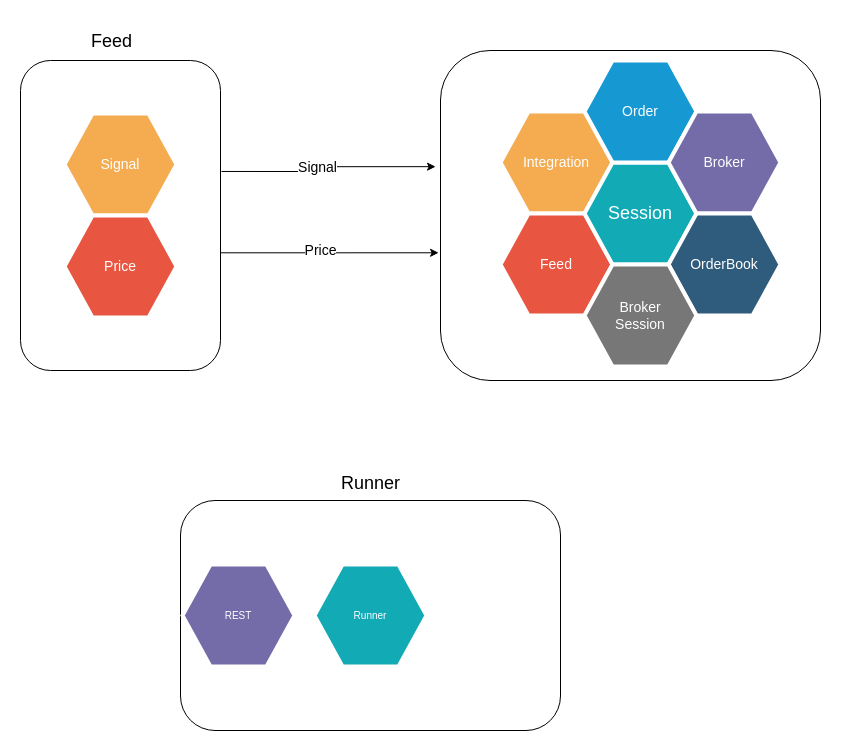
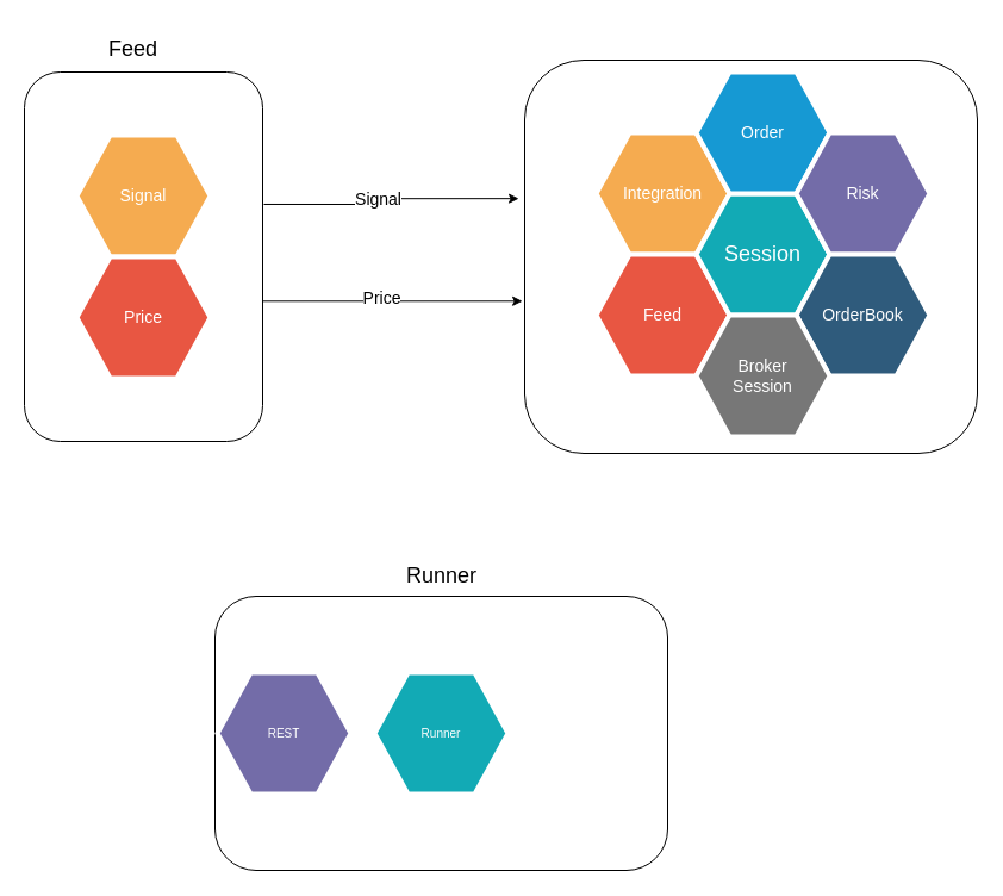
  <mxCell id="0" />
  <mxCell id="1" parent="0" />
  <mxCell id="2" value="" style="group" parent="1" vertex="1" connectable="0"><mxGeometry x="180" y="473" width="380" height="257" as="geometry" /></mxCell>
  <mxCell id="3" value="" style="rounded=1;whiteSpace=wrap;html=1;" parent="2" vertex="1"><mxGeometry y="27" width="380" height="230" as="geometry" /></mxCell>
  <mxCell id="4" value="&lt;font style=&quot;font-size: 18px&quot;&gt;Runner&lt;/font&gt;" style="text;html=1;align=center;verticalAlign=middle;resizable=0;points=[];autosize=1;" parent="2" vertex="1"><mxGeometry x="155" width="70" height="20" as="geometry" /></mxCell>
  <mxCell id="5" value="" style="group" parent="1" vertex="1" connectable="0"><mxGeometry x="440" y="20" width="380" height="360" as="geometry" /></mxCell>
  <mxCell id="6" value="" style="rounded=1;whiteSpace=wrap;html=1;fontStyle=0" parent="5" vertex="1"><mxGeometry y="30" width="380" height="330" as="geometry" /></mxCell>
  <mxCell id="7" value="" style="group" parent="1" vertex="1" connectable="0"><mxGeometry x="20" y="31" width="200" height="339" as="geometry" /></mxCell>
  <mxCell id="8" value="" style="rounded=1;whiteSpace=wrap;html=1;" parent="7" vertex="1"><mxGeometry y="29" width="200" height="310" as="geometry" /></mxCell>
  <mxCell id="9" value="&lt;font style=&quot;font-size: 18px&quot;&gt;Feed&lt;/font&gt;" style="text;html=1;align=center;verticalAlign=middle;resizable=0;points=[];autosize=1;" parent="7" vertex="1"><mxGeometry x="61" width="60" height="20" as="geometry" /></mxCell>
  <mxCell id="10" value="" style="edgeStyle=orthogonalEdgeStyle;rounded=0;orthogonalLoop=1;jettySize=auto;html=1;entryX=-0.013;entryY=0.352;entryDx=0;entryDy=0;entryPerimeter=0;exitX=1.005;exitY=0.358;exitDx=0;exitDy=0;exitPerimeter=0;" parent="1" source="8" target="6" edge="1"><mxGeometry relative="1" as="geometry"><mxPoint x="300" y="215" as="targetPoint" /><Array as="points" /></mxGeometry></mxCell>
  <mxCell id="11" value="&lt;font style=&quot;font-size: 14px&quot;&gt;Signal&lt;/font&gt;" style="edgeLabel;html=1;align=center;verticalAlign=middle;resizable=0;points=[];" parent="10" vertex="1" connectable="0"><mxGeometry x="-0.136" y="4" relative="1" as="geometry"><mxPoint as="offset" /></mxGeometry></mxCell>
  <mxCell id="12" style="edgeStyle=orthogonalEdgeStyle;rounded=0;orthogonalLoop=1;jettySize=auto;html=1;exitX=1;exitY=0.75;exitDx=0;exitDy=0;entryX=-0.005;entryY=0.613;entryDx=0;entryDy=0;entryPerimeter=0;" parent="1" source="8" target="6" edge="1"><mxGeometry relative="1" as="geometry"><Array as="points"><mxPoint x="220" y="252" /></Array></mxGeometry></mxCell>
  <mxCell id="13" value="&lt;font style=&quot;font-size: 14px&quot;&gt;Price&lt;/font&gt;" style="edgeLabel;html=1;align=center;verticalAlign=middle;resizable=0;points=[];" parent="12" vertex="1" connectable="0"><mxGeometry x="-0.191" y="4" relative="1" as="geometry"><mxPoint x="36.2" y="1" as="offset" /></mxGeometry></mxCell>
  <mxCell id="14" value="&lt;font style=&quot;font-size: 14px&quot;&gt;Integration&lt;/font&gt;" style="shape=hexagon;strokeWidth=4;html=1;fillColor=#F5AB50;strokeColor=#ffffff;shadow=0;fontSize=10;fontColor=#FFFFFF;align=center;fontStyle=0;whiteSpace=wrap;spacing=10;rounded=0;" parent="1" vertex="1"><mxGeometry x="500" y="111" width="112" height="102" as="geometry" /></mxCell>
  <mxCell id="15" value="&lt;font style=&quot;font-size: 14px&quot;&gt;Feed&lt;/font&gt;" style="shape=hexagon;strokeWidth=4;html=1;fillColor=#E85642;strokeColor=#ffffff;shadow=0;fontSize=10;fontColor=#FFFFFF;align=center;fontStyle=0;whiteSpace=wrap;spacing=10;rounded=0;" parent="1" vertex="1"><mxGeometry x="500" y="213" width="112" height="102" as="geometry" /></mxCell>
  <mxCell id="16" value="&lt;font style=&quot;font-size: 18px&quot;&gt;Session&lt;/font&gt;" style="shape=hexagon;strokeWidth=4;html=1;fillColor=#12AAB5;strokeColor=#ffffff;shadow=0;fontSize=10;fontColor=#FFFFFF;align=center;fontStyle=0;whiteSpace=wrap;spacing=10;rounded=0;" parent="1" vertex="1"><mxGeometry x="584" y="162" width="112" height="102" as="geometry" /></mxCell>
  <mxCell id="17" value="&lt;font style=&quot;font-size: 14px&quot;&gt;Order&lt;/font&gt;" style="shape=hexagon;strokeWidth=4;html=1;fillColor=#1699D3;strokeColor=#ffffff;shadow=0;fontSize=10;fontColor=#FFFFFF;align=center;fontStyle=0;whiteSpace=wrap;spacing=10;rounded=0;" parent="1" vertex="1"><mxGeometry x="584" y="60" width="112" height="102" as="geometry" /></mxCell>
- <mxCell id="18" value="&lt;font style=&quot;font-size: 14px&quot;&gt;Broker&lt;/font&gt;" style="shape=hexagon;strokeWidth=4;html=1;fillColor=#736CA8;strokeColor=#ffffff;shadow=0;fontSize=10;fontColor=#FFFFFF;align=center;fontStyle=0;whiteSpace=wrap;spacing=10;rounded=0;" parent="1" vertex="1"><mxGeometry x="668" y="111" width="112" height="102" as="geometry" /></mxCell>
+ <mxCell id="18" value="&lt;font style=&quot;font-size: 14px&quot;&gt;Risk&lt;/font&gt;" style="shape=hexagon;strokeWidth=4;html=1;fillColor=#736CA8;strokeColor=#ffffff;shadow=0;fontSize=10;fontColor=#FFFFFF;align=center;fontStyle=0;whiteSpace=wrap;spacing=10;rounded=0;" parent="1" vertex="1"><mxGeometry x="668" y="111" width="112" height="102" as="geometry" /></mxCell>
  <mxCell id="19" value="&lt;font style=&quot;font-size: 14px&quot;&gt;OrderBook&lt;/font&gt;" style="shape=hexagon;strokeWidth=4;html=1;fillColor=#2F5B7C;strokeColor=#ffffff;shadow=0;fontSize=10;fontColor=#FFFFFF;align=center;fontStyle=0;whiteSpace=wrap;spacing=10;rounded=0;" parent="1" vertex="1"><mxGeometry x="668" y="213" width="112" height="102" as="geometry" /></mxCell>
  <mxCell id="20" value="&lt;span style=&quot;font-size: 14px&quot;&gt;Broker&lt;br&gt;Session&lt;br&gt;&lt;/span&gt;" style="shape=hexagon;strokeWidth=4;html=1;fillColor=#777777;strokeColor=#ffffff;shadow=0;fontSize=10;fontColor=#FFFFFF;align=center;fontStyle=0;whiteSpace=wrap;spacing=10;rounded=0;" parent="1" vertex="1"><mxGeometry x="584" y="264" width="112" height="102" as="geometry" /></mxCell>
  <mxCell id="21" value="&lt;font style=&quot;font-size: 14px&quot;&gt;Signal&lt;/font&gt;" style="shape=hexagon;strokeWidth=4;html=1;fillColor=#F5AB50;strokeColor=#ffffff;shadow=0;fontSize=10;fontColor=#FFFFFF;align=center;fontStyle=0;whiteSpace=wrap;spacing=10;rounded=0;" parent="1" vertex="1"><mxGeometry x="64" y="113" width="112" height="102" as="geometry" /></mxCell>
  <mxCell id="22" value="&lt;font style=&quot;font-size: 14px&quot;&gt;Price&lt;/font&gt;" style="shape=hexagon;strokeWidth=4;html=1;fillColor=#E85642;strokeColor=#ffffff;shadow=0;fontSize=10;fontColor=#FFFFFF;align=center;fontStyle=0;whiteSpace=wrap;spacing=10;rounded=0;" parent="1" vertex="1"><mxGeometry x="64" y="215" width="112" height="102" as="geometry" /></mxCell>
  <mxCell id="23" value="Runner" style="shape=hexagon;strokeWidth=4;html=1;fillColor=#12AAB5;strokeColor=#ffffff;shadow=0;fontSize=10;fontColor=#FFFFFF;align=center;fontStyle=0;whiteSpace=wrap;spacing=10;rounded=0;" parent="1" vertex="1"><mxGeometry x="314" y="564" width="112" height="102" as="geometry" /></mxCell>
  <mxCell id="24" value="REST" style="shape=hexagon;strokeWidth=4;html=1;fillColor=#736CA8;strokeColor=#ffffff;shadow=0;fontSize=10;fontColor=#FFFFFF;align=center;fontStyle=0;whiteSpace=wrap;spacing=10;rounded=0;" parent="1" vertex="1"><mxGeometry x="182" y="564" width="112" height="102" as="geometry" /></mxCell>
